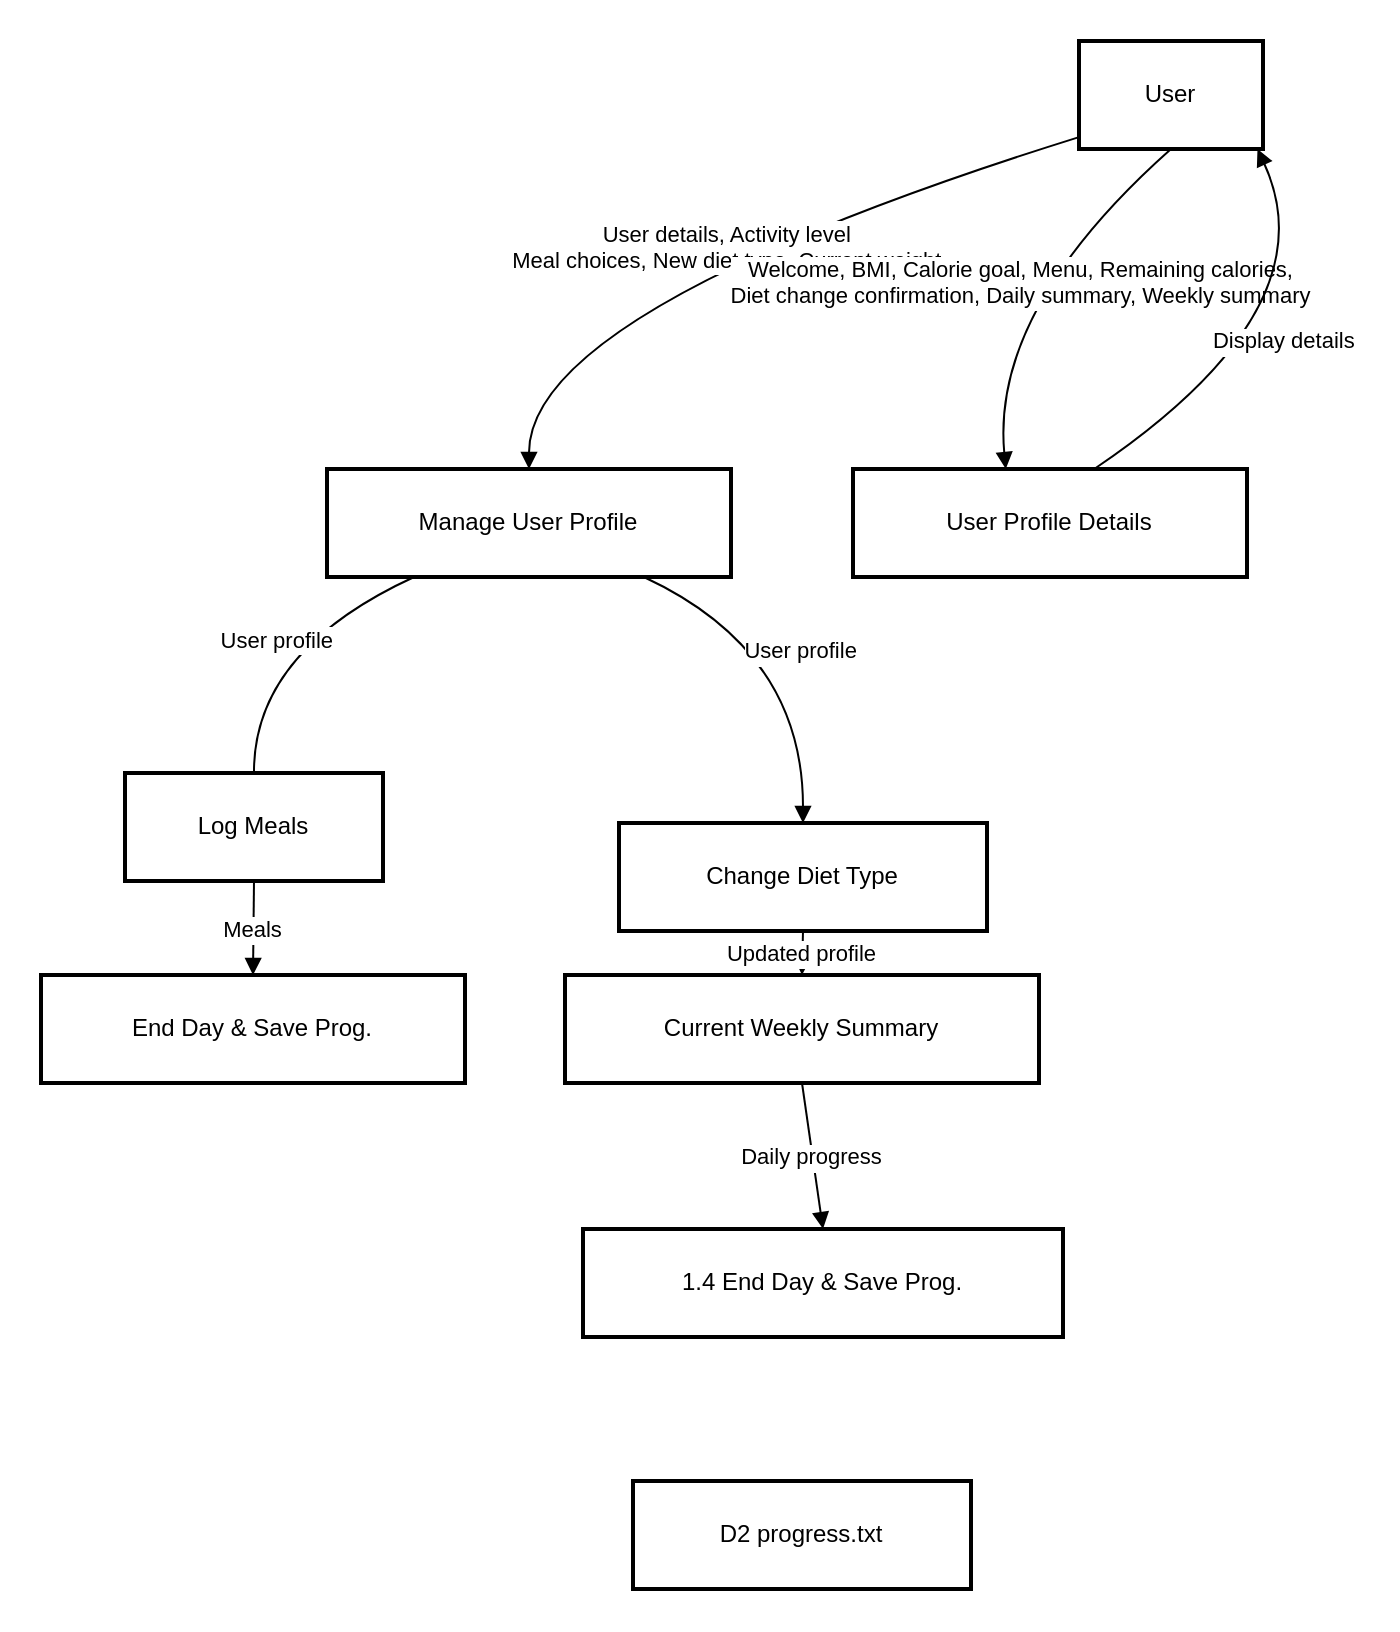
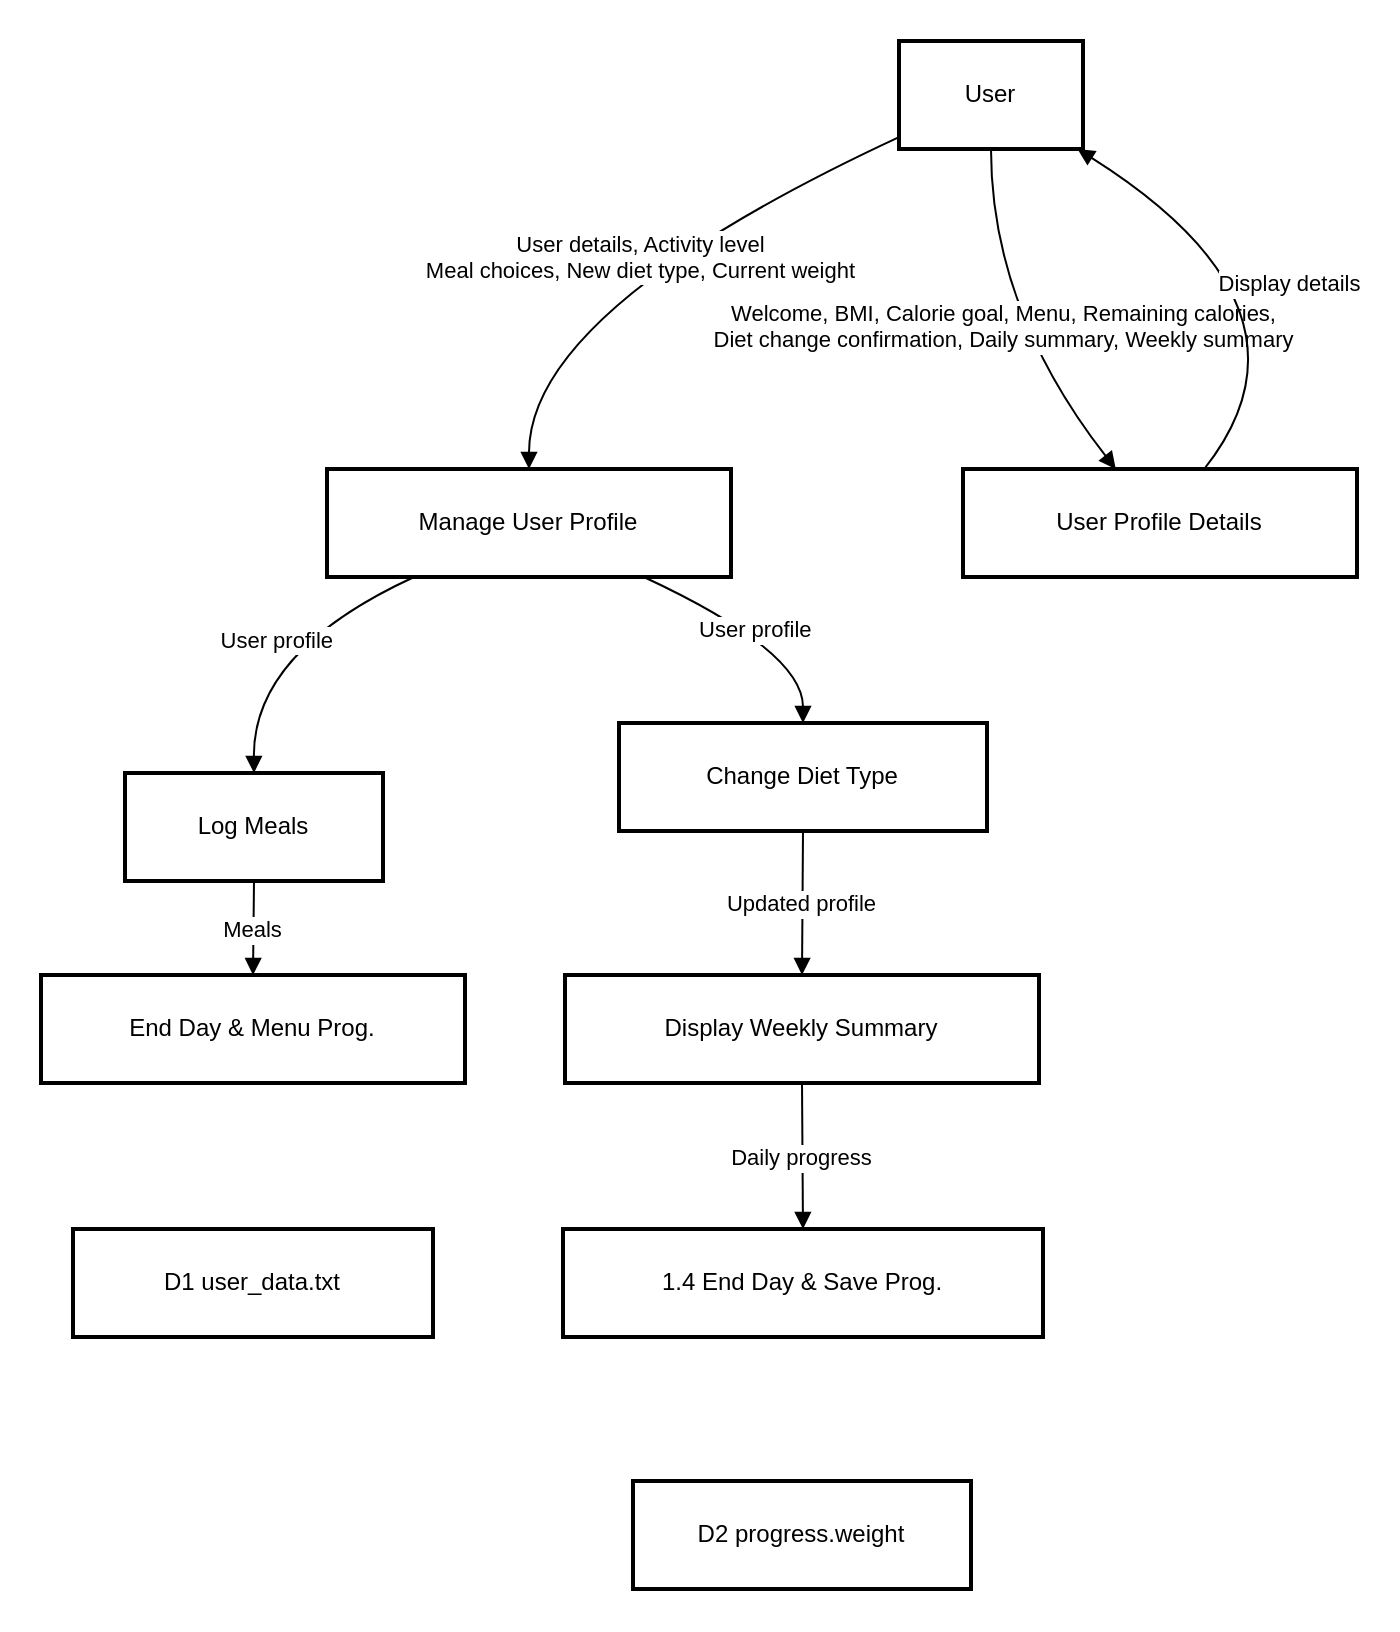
  <mxCell id="0" />
  <mxCell id="1" parent="0" />
- <mxCell id="2" value="User" style="whiteSpace=wrap;strokeWidth=2;" parent="1" vertex="1"><mxGeometry x="539" y="20" width="92" height="54" as="geometry" /></mxCell>
+ <mxCell id="2" value="User" style="whiteSpace=wrap;strokeWidth=2;" parent="1" vertex="1"><mxGeometry x="449" y="20" width="92" height="54" as="geometry" /></mxCell>
  <mxCell id="3" value="Manage User Profile" style="whiteSpace=wrap;strokeWidth=2;" parent="1" vertex="1"><mxGeometry x="163" y="234" width="202" height="54" as="geometry" /></mxCell>
  <mxCell id="4" value="Log Meals" style="whiteSpace=wrap;strokeWidth=2;" parent="1" vertex="1"><mxGeometry x="62" y="386" width="129" height="54" as="geometry" /></mxCell>
- <mxCell id="5" value="Change Diet Type" style="whiteSpace=wrap;strokeWidth=2;" parent="1" vertex="1"><mxGeometry x="309" y="411" width="184" height="54" as="geometry" /></mxCell>
- <mxCell id="6" value="End Day &amp; Save Prog." style="whiteSpace=wrap;strokeWidth=2;" parent="1" vertex="1"><mxGeometry x="20" y="487" width="212" height="54" as="geometry" /></mxCell>
- <mxCell id="7" value="Current Weekly Summary" style="whiteSpace=wrap;strokeWidth=2;" parent="1" vertex="1"><mxGeometry x="282" y="487" width="237" height="54" as="geometry" /></mxCell>
- <mxCell id="9" value="1.4 End Day &amp; Save Prog." style="whiteSpace=wrap;strokeWidth=2;" parent="1" vertex="1"><mxGeometry x="291" y="614" width="240" height="54" as="geometry" /></mxCell>
- <mxCell id="10" value="D2 progress.txt" style="whiteSpace=wrap;strokeWidth=2;" parent="1" vertex="1"><mxGeometry x="316" y="740" width="169" height="54" as="geometry" /></mxCell>
- <mxCell id="11" value="User Profile Details" style="whiteSpace=wrap;strokeWidth=2;" parent="1" vertex="1"><mxGeometry x="426" y="234" width="197" height="54" as="geometry" /></mxCell>
+ <mxCell id="5" value="Change Diet Type" style="whiteSpace=wrap;strokeWidth=2;" parent="1" vertex="1"><mxGeometry x="309" y="361" width="184" height="54" as="geometry" /></mxCell>
+ <mxCell id="6" value="End Day &amp; Menu Prog." style="whiteSpace=wrap;strokeWidth=2;" parent="1" vertex="1"><mxGeometry x="20" y="487" width="212" height="54" as="geometry" /></mxCell>
+ <mxCell id="7" value="Display Weekly Summary" style="whiteSpace=wrap;strokeWidth=2;" parent="1" vertex="1"><mxGeometry x="282" y="487" width="237" height="54" as="geometry" /></mxCell>
+ <mxCell id="8" value="D1 user_data.txt" style="whiteSpace=wrap;strokeWidth=2;" parent="1" vertex="1"><mxGeometry x="36" y="614" width="180" height="54" as="geometry" /></mxCell>
+ <mxCell id="9" value="1.4 End Day &amp; Save Prog." style="whiteSpace=wrap;strokeWidth=2;" parent="1" vertex="1"><mxGeometry x="281" y="614" width="240" height="54" as="geometry" /></mxCell>
+ <mxCell id="10" value="D2 progress.weight" style="whiteSpace=wrap;strokeWidth=2;" parent="1" vertex="1"><mxGeometry x="316" y="740" width="169" height="54" as="geometry" /></mxCell>
+ <mxCell id="11" value="User Profile Details" style="whiteSpace=wrap;strokeWidth=2;" parent="1" vertex="1"><mxGeometry x="481" y="234" width="197" height="54" as="geometry" /></mxCell>
  <mxCell id="12" value="User details, Activity level&#10;Meal choices, New diet type, Current weight" style="curved=1;startArrow=none;endArrow=block;exitX=0;exitY=0.89;entryX=0.5;entryY=0.01;" parent="1" source="2" target="3" edge="1"><mxGeometry relative="1" as="geometry"><Array as="points"><mxPoint x="264" y="154" /></Array></mxGeometry></mxCell>
- <mxCell id="13" value="User profile" style="curved=1;startArrow=none;endArrow=none;exitX=0.21;exitY=1.01;entryX=0.5;entryY=0;" parent="1" source="3" target="4" edge="1"><mxGeometry relative="1" as="geometry"><Array as="points"><mxPoint x="126" y="325" /></Array></mxGeometry></mxCell>
+ <mxCell id="13" value="User profile" style="curved=1;startArrow=none;endArrow=block;exitX=0.21;exitY=1.01;entryX=0.5;entryY=0;" parent="1" source="3" target="4" edge="1"><mxGeometry relative="1" as="geometry"><Array as="points"><mxPoint x="126" y="325" /></Array></mxGeometry></mxCell>
  <mxCell id="14" value="User profile" style="curved=1;startArrow=none;endArrow=block;exitX=0.79;exitY=1.01;entryX=0.5;entryY=0;" parent="1" source="3" target="5" edge="1"><mxGeometry relative="1" as="geometry"><Array as="points"><mxPoint x="401" y="325" /></Array></mxGeometry></mxCell>
  <mxCell id="15" value="Meals" style="curved=1;startArrow=none;endArrow=block;exitX=0.5;exitY=1;entryX=0.5;entryY=0;" parent="1" source="4" target="6" edge="1"><mxGeometry relative="1" as="geometry"><Array as="points" /></mxGeometry></mxCell>
  <mxCell id="16" value="Updated profile" style="curved=1;startArrow=none;endArrow=block;exitX=0.5;exitY=1;entryX=0.5;entryY=0;" parent="1" source="5" target="7" edge="1"><mxGeometry relative="1" as="geometry"><Array as="points" /></mxGeometry></mxCell>
  <mxCell id="17" value="Daily progress" style="curved=1;startArrow=none;endArrow=block;exitX=0.5;exitY=1;entryX=0.5;entryY=-0.01;" parent="1" source="7" target="9" edge="1"><mxGeometry relative="1" as="geometry"><Array as="points" /></mxGeometry></mxCell>
  <mxCell id="18" value="Welcome, BMI, Calorie goal, Menu, Remaining calories,&#10;Diet change confirmation, Daily summary, Weekly summary" style="curved=1;startArrow=none;endArrow=block;exitX=0.5;exitY=1;entryX=0.39;entryY=0.01;" parent="1" source="2" target="11" edge="1"><mxGeometry relative="1" as="geometry"><Array as="points"><mxPoint x="495" y="154" /></Array></mxGeometry></mxCell>
  <mxCell id="19" value="Display details" style="curved=1;startArrow=none;endArrow=block;exitX=0.61;exitY=0.01;entryX=0.97;entryY=1;" parent="1" source="11" target="2" edge="1"><mxGeometry relative="1" as="geometry"><Array as="points"><mxPoint x="665" y="154" /></Array></mxGeometry></mxCell>
